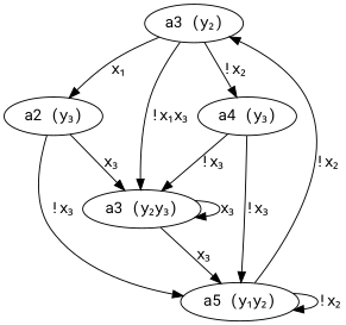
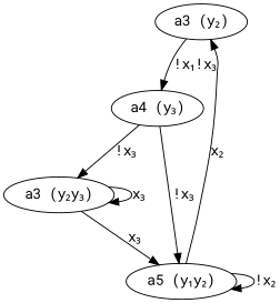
  digraph {
    fontname="Roboto Mono"
    node [fontname="Roboto Mono"]
    edge [fontname="Roboto Mono"]
    n1 [label="a3 (y₂)"]
-   n2 [label="a2 (y₃)"]
    n3 [label="a3 (y₂y₃)"]
    n4 [label="a4 (y₃)"]
    n5 [label="a5 (y₁y₂)"]
-   n1 -> n2 [label="x₁"]
-   n1 -> n3 [label="!x₁x₃"]
-   n1 -> n4 [label="!x₂"]
-   n2 -> n3 [label="x₃"]
-   n2 -> n5 [label="!x₃"]
+   n1 -> n4 [label="!x₁!x₃"]
    n3 -> n3 [label="x₃"]
    n3 -> n5 [label="x₃"]
    n4 -> n3 [label="!x₃"]
    n4 -> n5 [label="!x₃"]
-   n5 -> n1 [label="!x₂"]
+   n5 -> n1 [label="x₂"]
    n5 -> n5 [label="!x₂"]
  }
